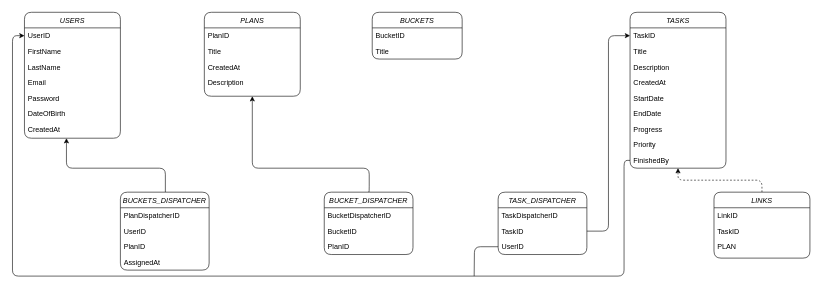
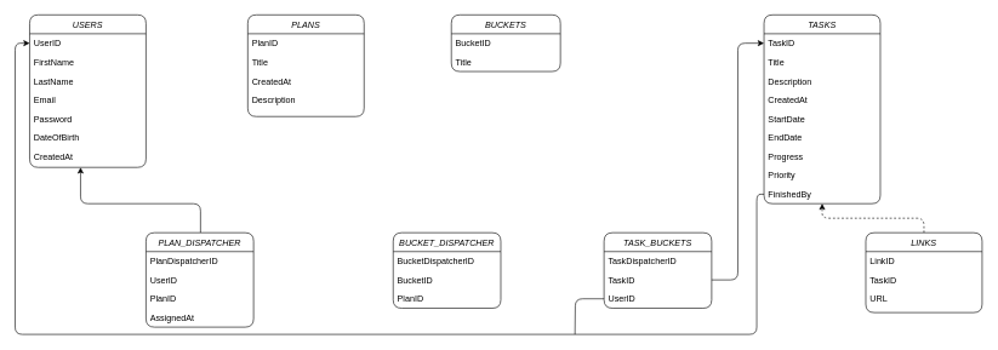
  <mxCell id="0" />
  <mxCell id="1" parent="0" />
  <mxCell id="2" value="USERS" style="swimlane;fontStyle=2;align=center;verticalAlign=top;childLayout=stackLayout;horizontal=1;startSize=26;horizontalStack=0;resizeParent=1;resizeLast=0;collapsible=1;marginBottom=0;rounded=1;shadow=0;strokeWidth=1;" parent="1" vertex="1"><mxGeometry x="40" y="20" width="160" height="210" as="geometry"><mxRectangle x="230" y="140" width="160" height="26" as="alternateBounds" /></mxGeometry></mxCell>
  <mxCell id="3" value="UserID" style="text;align=left;verticalAlign=top;spacingLeft=4;spacingRight=4;overflow=hidden;rotatable=0;points=[[0,0.5],[1,0.5]];portConstraint=eastwest;" parent="2" vertex="1"><mxGeometry y="26" width="160" height="26" as="geometry" /></mxCell>
  <mxCell id="4" value="FirstName" style="text;align=left;verticalAlign=top;spacingLeft=4;spacingRight=4;overflow=hidden;rotatable=0;points=[[0,0.5],[1,0.5]];portConstraint=eastwest;rounded=0;shadow=0;html=0;" parent="2" vertex="1"><mxGeometry y="52" width="160" height="26" as="geometry" /></mxCell>
  <mxCell id="5" value="LastName" style="text;align=left;verticalAlign=top;spacingLeft=4;spacingRight=4;overflow=hidden;rotatable=0;points=[[0,0.5],[1,0.5]];portConstraint=eastwest;rounded=0;shadow=0;html=0;" vertex="1" parent="2"><mxGeometry y="78" width="160" height="26" as="geometry" /></mxCell>
  <mxCell id="6" value="Email" style="text;align=left;verticalAlign=top;spacingLeft=4;spacingRight=4;overflow=hidden;rotatable=0;points=[[0,0.5],[1,0.5]];portConstraint=eastwest;rounded=0;shadow=0;html=0;" parent="2" vertex="1"><mxGeometry y="104" width="160" height="26" as="geometry" /></mxCell>
  <mxCell id="7" value="Password" style="text;align=left;verticalAlign=top;spacingLeft=4;spacingRight=4;overflow=hidden;rotatable=0;points=[[0,0.5],[1,0.5]];portConstraint=eastwest;rounded=0;shadow=0;html=0;" vertex="1" parent="2"><mxGeometry y="130" width="160" height="26" as="geometry" /></mxCell>
  <mxCell id="8" value="DateOfBirth" style="text;align=left;verticalAlign=top;spacingLeft=4;spacingRight=4;overflow=hidden;rotatable=0;points=[[0,0.5],[1,0.5]];portConstraint=eastwest;rounded=0;shadow=0;html=0;" vertex="1" parent="2"><mxGeometry y="156" width="160" height="26" as="geometry" /></mxCell>
  <mxCell id="9" value="CreatedAt" style="text;align=left;verticalAlign=top;spacingLeft=4;spacingRight=4;overflow=hidden;rotatable=0;points=[[0,0.5],[1,0.5]];portConstraint=eastwest;rounded=0;shadow=0;html=0;" vertex="1" parent="2"><mxGeometry y="182" width="160" height="26" as="geometry" /></mxCell>
  <mxCell id="10" style="edgeStyle=orthogonalEdgeStyle;orthogonalLoop=1;jettySize=auto;html=1;strokeColor=default;rounded=1;" edge="1" parent="1" source="11"><mxGeometry relative="1" as="geometry"><mxPoint x="110" y="230" as="targetPoint" /><Array as="points"><mxPoint x="275" y="280" /><mxPoint x="110" y="280" /></Array></mxGeometry></mxCell>
- <mxCell id="11" value="BUCKETS_DISPATCHER" style="swimlane;fontStyle=2;align=center;verticalAlign=top;childLayout=stackLayout;horizontal=1;startSize=26;horizontalStack=0;resizeParent=1;resizeLast=0;collapsible=1;marginBottom=0;rounded=1;shadow=0;strokeWidth=1;" parent="1" vertex="1"><mxGeometry x="200" y="320" width="148" height="130" as="geometry"><mxRectangle x="130" y="380" width="160" height="26" as="alternateBounds" /></mxGeometry></mxCell>
+ <mxCell id="11" value="PLAN_DISPATCHER" style="swimlane;fontStyle=2;align=center;verticalAlign=top;childLayout=stackLayout;horizontal=1;startSize=26;horizontalStack=0;resizeParent=1;resizeLast=0;collapsible=1;marginBottom=0;rounded=1;shadow=0;strokeWidth=1;" parent="1" vertex="1"><mxGeometry x="200" y="320" width="148" height="130" as="geometry"><mxRectangle x="130" y="380" width="160" height="26" as="alternateBounds" /></mxGeometry></mxCell>
  <mxCell id="12" value="PlanDispatcherID" style="text;align=left;verticalAlign=top;spacingLeft=4;spacingRight=4;overflow=hidden;rotatable=0;points=[[0,0.5],[1,0.5]];portConstraint=eastwest;" vertex="1" parent="11"><mxGeometry y="26" width="148" height="26" as="geometry" /></mxCell>
  <mxCell id="13" value="UserID" style="text;align=left;verticalAlign=top;spacingLeft=4;spacingRight=4;overflow=hidden;rotatable=0;points=[[0,0.5],[1,0.5]];portConstraint=eastwest;" parent="11" vertex="1"><mxGeometry y="52" width="148" height="26" as="geometry" /></mxCell>
  <mxCell id="14" value="PlanID" style="text;align=left;verticalAlign=top;spacingLeft=4;spacingRight=4;overflow=hidden;rotatable=0;points=[[0,0.5],[1,0.5]];portConstraint=eastwest;" vertex="1" parent="11"><mxGeometry y="78" width="148" height="26" as="geometry" /></mxCell>
  <mxCell id="15" value="AssignedAt" style="text;align=left;verticalAlign=top;spacingLeft=4;spacingRight=4;overflow=hidden;rotatable=0;points=[[0,0.5],[1,0.5]];portConstraint=eastwest;" vertex="1" parent="11"><mxGeometry y="104" width="148" height="26" as="geometry" /></mxCell>
- <mxCell id="16" style="edgeStyle=orthogonalEdgeStyle;orthogonalLoop=1;jettySize=auto;html=1;strokeColor=default;exitX=0.5;exitY=0;exitDx=0;exitDy=0;rounded=1;" edge="1" parent="1" source="25" target="17"><mxGeometry relative="1" as="geometry"><Array as="points"><mxPoint x="615" y="280" /><mxPoint x="420" y="280" /></Array></mxGeometry></mxCell>
  <mxCell id="17" value="PLANS" style="swimlane;fontStyle=2;align=center;verticalAlign=top;childLayout=stackLayout;horizontal=1;startSize=26;horizontalStack=0;resizeParent=1;resizeLast=0;collapsible=1;marginBottom=0;rounded=1;shadow=0;strokeWidth=1;" parent="1" vertex="1"><mxGeometry x="340" y="20" width="160" height="140" as="geometry"><mxRectangle x="550" y="140" width="160" height="26" as="alternateBounds" /></mxGeometry></mxCell>
  <mxCell id="18" value="PlanID" style="text;align=left;verticalAlign=top;spacingLeft=4;spacingRight=4;overflow=hidden;rotatable=0;points=[[0,0.5],[1,0.5]];portConstraint=eastwest;rounded=0;shadow=0;html=0;" parent="17" vertex="1"><mxGeometry y="26" width="160" height="26" as="geometry" /></mxCell>
  <mxCell id="19" value="Title" style="text;align=left;verticalAlign=top;spacingLeft=4;spacingRight=4;overflow=hidden;rotatable=0;points=[[0,0.5],[1,0.5]];portConstraint=eastwest;rounded=0;shadow=0;html=0;" vertex="1" parent="17"><mxGeometry y="52" width="160" height="26" as="geometry" /></mxCell>
  <mxCell id="20" value="CreatedAt" style="text;align=left;verticalAlign=top;spacingLeft=4;spacingRight=4;overflow=hidden;rotatable=0;points=[[0,0.5],[1,0.5]];portConstraint=eastwest;rounded=0;shadow=0;html=0;" vertex="1" parent="17"><mxGeometry y="78" width="160" height="26" as="geometry" /></mxCell>
  <mxCell id="21" value="Description" style="text;align=left;verticalAlign=top;spacingLeft=4;spacingRight=4;overflow=hidden;rotatable=0;points=[[0,0.5],[1,0.5]];portConstraint=eastwest;rounded=0;shadow=0;html=0;" vertex="1" parent="17"><mxGeometry y="104" width="160" height="26" as="geometry" /></mxCell>
  <mxCell id="22" value="BUCKETS" style="swimlane;fontStyle=2;align=center;verticalAlign=top;childLayout=stackLayout;horizontal=1;startSize=26;horizontalStack=0;resizeParent=1;resizeLast=0;collapsible=1;marginBottom=0;rounded=1;shadow=0;strokeWidth=1;" vertex="1" parent="1"><mxGeometry x="620" y="20" width="150" height="78" as="geometry"><mxRectangle x="550" y="140" width="160" height="26" as="alternateBounds" /></mxGeometry></mxCell>
  <mxCell id="23" value="BucketID" style="text;align=left;verticalAlign=top;spacingLeft=4;spacingRight=4;overflow=hidden;rotatable=0;points=[[0,0.5],[1,0.5]];portConstraint=eastwest;rounded=0;shadow=0;html=0;" vertex="1" parent="22"><mxGeometry y="26" width="150" height="26" as="geometry" /></mxCell>
  <mxCell id="24" value="Title" style="text;align=left;verticalAlign=top;spacingLeft=4;spacingRight=4;overflow=hidden;rotatable=0;points=[[0,0.5],[1,0.5]];portConstraint=eastwest;rounded=0;shadow=0;html=0;" vertex="1" parent="22"><mxGeometry y="52" width="150" height="26" as="geometry" /></mxCell>
  <mxCell id="25" value="BUCKET_DISPATCHER" style="swimlane;fontStyle=2;align=center;verticalAlign=top;childLayout=stackLayout;horizontal=1;startSize=26;horizontalStack=0;resizeParent=1;resizeLast=0;collapsible=1;marginBottom=0;rounded=1;shadow=0;strokeWidth=1;" vertex="1" parent="1"><mxGeometry x="540" y="320" width="148" height="104" as="geometry"><mxRectangle x="130" y="380" width="160" height="26" as="alternateBounds" /></mxGeometry></mxCell>
  <mxCell id="26" value="BucketDispatcherID" style="text;align=left;verticalAlign=top;spacingLeft=4;spacingRight=4;overflow=hidden;rotatable=0;points=[[0,0.5],[1,0.5]];portConstraint=eastwest;" vertex="1" parent="25"><mxGeometry y="26" width="148" height="26" as="geometry" /></mxCell>
  <mxCell id="27" value="BucketID" style="text;align=left;verticalAlign=top;spacingLeft=4;spacingRight=4;overflow=hidden;rotatable=0;points=[[0,0.5],[1,0.5]];portConstraint=eastwest;" vertex="1" parent="25"><mxGeometry y="52" width="148" height="26" as="geometry" /></mxCell>
  <mxCell id="28" value="PlanID" style="text;align=left;verticalAlign=top;spacingLeft=4;spacingRight=4;overflow=hidden;rotatable=0;points=[[0,0.5],[1,0.5]];portConstraint=eastwest;" vertex="1" parent="25"><mxGeometry y="78" width="148" height="26" as="geometry" /></mxCell>
  <mxCell id="29" value="TASKS" style="swimlane;fontStyle=2;align=center;verticalAlign=top;childLayout=stackLayout;horizontal=1;startSize=26;horizontalStack=0;resizeParent=1;resizeLast=0;collapsible=1;marginBottom=0;rounded=1;shadow=0;strokeWidth=1;" vertex="1" parent="1"><mxGeometry x="1050" y="20" width="160" height="260" as="geometry"><mxRectangle x="550" y="140" width="160" height="26" as="alternateBounds" /></mxGeometry></mxCell>
  <mxCell id="30" value="TaskID" style="text;align=left;verticalAlign=top;spacingLeft=4;spacingRight=4;overflow=hidden;rotatable=0;points=[[0,0.5],[1,0.5]];portConstraint=eastwest;rounded=0;shadow=0;html=0;" vertex="1" parent="29"><mxGeometry y="26" width="160" height="26" as="geometry" /></mxCell>
  <mxCell id="31" value="Title" style="text;align=left;verticalAlign=top;spacingLeft=4;spacingRight=4;overflow=hidden;rotatable=0;points=[[0,0.5],[1,0.5]];portConstraint=eastwest;rounded=0;shadow=0;html=0;" vertex="1" parent="29"><mxGeometry y="52" width="160" height="26" as="geometry" /></mxCell>
  <mxCell id="32" value="Description" style="text;align=left;verticalAlign=top;spacingLeft=4;spacingRight=4;overflow=hidden;rotatable=0;points=[[0,0.5],[1,0.5]];portConstraint=eastwest;rounded=0;shadow=0;html=0;" vertex="1" parent="29"><mxGeometry y="78" width="160" height="26" as="geometry" /></mxCell>
  <mxCell id="33" value="CreatedAt" style="text;align=left;verticalAlign=top;spacingLeft=4;spacingRight=4;overflow=hidden;rotatable=0;points=[[0,0.5],[1,0.5]];portConstraint=eastwest;rounded=0;shadow=0;html=0;" vertex="1" parent="29"><mxGeometry y="104" width="160" height="26" as="geometry" /></mxCell>
  <mxCell id="34" value="StartDate" style="text;align=left;verticalAlign=top;spacingLeft=4;spacingRight=4;overflow=hidden;rotatable=0;points=[[0,0.5],[1,0.5]];portConstraint=eastwest;rounded=0;shadow=0;html=0;" vertex="1" parent="29"><mxGeometry y="130" width="160" height="26" as="geometry" /></mxCell>
  <mxCell id="35" value="EndDate" style="text;align=left;verticalAlign=top;spacingLeft=4;spacingRight=4;overflow=hidden;rotatable=0;points=[[0,0.5],[1,0.5]];portConstraint=eastwest;rounded=0;shadow=0;html=0;" vertex="1" parent="29"><mxGeometry y="156" width="160" height="26" as="geometry" /></mxCell>
  <mxCell id="36" value="Progress" style="text;align=left;verticalAlign=top;spacingLeft=4;spacingRight=4;overflow=hidden;rotatable=0;points=[[0,0.5],[1,0.5]];portConstraint=eastwest;rounded=0;shadow=0;html=0;" vertex="1" parent="29"><mxGeometry y="182" width="160" height="26" as="geometry" /></mxCell>
  <mxCell id="37" value="Priority" style="text;align=left;verticalAlign=top;spacingLeft=4;spacingRight=4;overflow=hidden;rotatable=0;points=[[0,0.5],[1,0.5]];portConstraint=eastwest;rounded=0;shadow=0;html=0;" vertex="1" parent="29"><mxGeometry y="208" width="160" height="26" as="geometry" /></mxCell>
  <mxCell id="38" value="FinishedBy" style="text;align=left;verticalAlign=top;spacingLeft=4;spacingRight=4;overflow=hidden;rotatable=0;points=[[0,0.5],[1,0.5]];portConstraint=eastwest;rounded=0;shadow=0;html=0;" vertex="1" parent="29"><mxGeometry y="234" width="160" height="26" as="geometry" /></mxCell>
  <mxCell id="39" style="edgeStyle=orthogonalEdgeStyle;orthogonalLoop=1;jettySize=auto;html=1;entryX=0.5;entryY=1;entryDx=0;entryDy=0;strokeColor=default;rounded=1;dashed=1;" edge="1" parent="1" source="40" target="29"><mxGeometry relative="1" as="geometry"><Array as="points"><mxPoint x="1270" y="300" /><mxPoint x="1130" y="300" /></Array></mxGeometry></mxCell>
  <mxCell id="40" value="LINKS" style="swimlane;fontStyle=2;align=center;verticalAlign=top;childLayout=stackLayout;horizontal=1;startSize=26;horizontalStack=0;resizeParent=1;resizeLast=0;collapsible=1;marginBottom=0;rounded=1;shadow=0;strokeWidth=1;" vertex="1" parent="1"><mxGeometry x="1190" y="320" width="160" height="110" as="geometry"><mxRectangle x="550" y="140" width="160" height="26" as="alternateBounds" /></mxGeometry></mxCell>
  <mxCell id="41" value="LinkID" style="text;align=left;verticalAlign=top;spacingLeft=4;spacingRight=4;overflow=hidden;rotatable=0;points=[[0,0.5],[1,0.5]];portConstraint=eastwest;rounded=0;shadow=0;html=0;" vertex="1" parent="40"><mxGeometry y="26" width="160" height="26" as="geometry" /></mxCell>
  <mxCell id="42" value="TaskID" style="text;align=left;verticalAlign=top;spacingLeft=4;spacingRight=4;overflow=hidden;rotatable=0;points=[[0,0.5],[1,0.5]];portConstraint=eastwest;rounded=0;shadow=0;html=0;" vertex="1" parent="40"><mxGeometry y="52" width="160" height="26" as="geometry" /></mxCell>
- <mxCell id="43" value="PLAN" style="text;align=left;verticalAlign=top;spacingLeft=4;spacingRight=4;overflow=hidden;rotatable=0;points=[[0,0.5],[1,0.5]];portConstraint=eastwest;rounded=0;shadow=0;html=0;" vertex="1" parent="40"><mxGeometry y="78" width="160" height="26" as="geometry" /></mxCell>
- <mxCell id="44" value="TASK_DISPATCHER" style="swimlane;fontStyle=2;align=center;verticalAlign=top;childLayout=stackLayout;horizontal=1;startSize=26;horizontalStack=0;resizeParent=1;resizeLast=0;collapsible=1;marginBottom=0;rounded=1;shadow=0;strokeWidth=1;" vertex="1" parent="1"><mxGeometry x="830" y="320" width="148" height="104" as="geometry"><mxRectangle x="130" y="380" width="160" height="26" as="alternateBounds" /></mxGeometry></mxCell>
+ <mxCell id="43" value="URL" style="text;align=left;verticalAlign=top;spacingLeft=4;spacingRight=4;overflow=hidden;rotatable=0;points=[[0,0.5],[1,0.5]];portConstraint=eastwest;rounded=0;shadow=0;html=0;" vertex="1" parent="40"><mxGeometry y="78" width="160" height="26" as="geometry" /></mxCell>
+ <mxCell id="44" value="TASK_BUCKETS" style="swimlane;fontStyle=2;align=center;verticalAlign=top;childLayout=stackLayout;horizontal=1;startSize=26;horizontalStack=0;resizeParent=1;resizeLast=0;collapsible=1;marginBottom=0;rounded=1;shadow=0;strokeWidth=1;" vertex="1" parent="1"><mxGeometry x="830" y="320" width="148" height="104" as="geometry"><mxRectangle x="130" y="380" width="160" height="26" as="alternateBounds" /></mxGeometry></mxCell>
  <mxCell id="45" value="TaskDispatcherID" style="text;align=left;verticalAlign=top;spacingLeft=4;spacingRight=4;overflow=hidden;rotatable=0;points=[[0,0.5],[1,0.5]];portConstraint=eastwest;" vertex="1" parent="44"><mxGeometry y="26" width="148" height="26" as="geometry" /></mxCell>
  <mxCell id="46" value="TaskID" style="text;align=left;verticalAlign=top;spacingLeft=4;spacingRight=4;overflow=hidden;rotatable=0;points=[[0,0.5],[1,0.5]];portConstraint=eastwest;" vertex="1" parent="44"><mxGeometry y="52" width="148" height="26" as="geometry" /></mxCell>
  <mxCell id="47" value="UserID" style="text;align=left;verticalAlign=top;spacingLeft=4;spacingRight=4;overflow=hidden;rotatable=0;points=[[0,0.5],[1,0.5]];portConstraint=eastwest;" vertex="1" parent="44"><mxGeometry y="78" width="148" height="26" as="geometry" /></mxCell>
  <mxCell id="48" style="edgeStyle=orthogonalEdgeStyle;rounded=1;orthogonalLoop=1;jettySize=auto;html=1;entryX=0;entryY=0.5;entryDx=0;entryDy=0;strokeColor=default;" edge="1" parent="1" source="38" target="3"><mxGeometry relative="1" as="geometry"><Array as="points"><mxPoint x="1040" y="267" /><mxPoint x="1040" y="460" /><mxPoint x="20" y="460" /><mxPoint x="20" y="59" /></Array></mxGeometry></mxCell>
  <mxCell id="49" style="edgeStyle=orthogonalEdgeStyle;orthogonalLoop=1;jettySize=auto;html=1;entryX=0;entryY=0.5;entryDx=0;entryDy=0;strokeColor=default;rounded=1;" edge="1" parent="1" source="46" target="30"><mxGeometry relative="1" as="geometry" /></mxCell>
  <mxCell id="50" style="edgeStyle=orthogonalEdgeStyle;orthogonalLoop=1;jettySize=auto;html=1;strokeColor=default;endArrow=none;endFill=0;rounded=1;" edge="1" parent="1" source="47"><mxGeometry relative="1" as="geometry"><mxPoint x="790" y="460" as="targetPoint" /></mxGeometry></mxCell>
